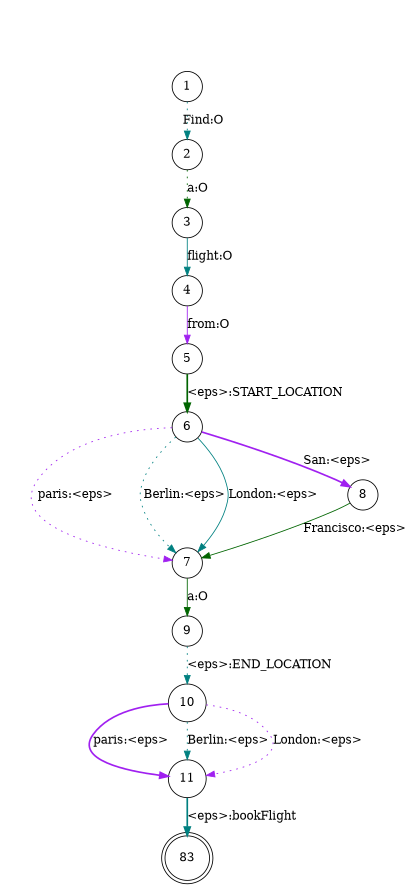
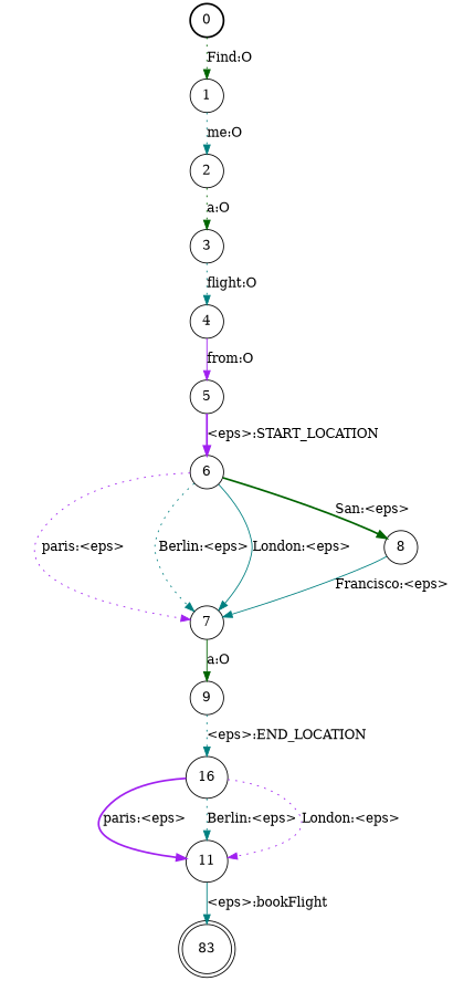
  digraph {
    nodesep=0.25
    rankdir=TB
    ranksep=0.4
    node [fontsize=14 shape=circle style=solid]
    edge [color=teal fontsize=14 style=dotted]
+   n1 [label=0 style=bold]
    n2 [label=1]
    n3 [label=2]
    n4 [label=3]
    n5 [label=4]
    n6 [label=5]
    n7 [label=6]
    n8 [label=7]
    n9 [label=8]
    n10 [label=9]
-   n11 [label=10]
+   n11 [label=16]
    n12 [label=11]
    n13 [label=83 shape=doublecircle]
-   n2 -> n3 [label="Find:O"]
+   n1 -> n2 [color=darkgreen label="Find:O"]
+   n2 -> n3 [label="me:O"]
    n3 -> n4 [color=darkgreen label="a:O"]
-   n4 -> n5 [label="flight:O" style=solid]
+   n4 -> n5 [label="flight:O"]
    n5 -> n6 [color=purple label="from:O" style=solid]
-   n6 -> n7 [color=darkgreen label="<eps>:START_LOCATION" style=bold]
+   n6 -> n7 [color=purple label="<eps>:START_LOCATION" style=bold]
    n7 -> n8 [color=purple label="paris:<eps>"]
    n7 -> n8 [label="Berlin:<eps>"]
    n7 -> n8 [label="London:<eps>" style=solid]
-   n7 -> n9 [color=purple label="San:<eps>" style=bold]
+   n7 -> n9 [color=darkgreen label="San:<eps>" style=bold]
    n8 -> n10 [color=darkgreen label="a:O" style=solid]
-   n9 -> n8 [color=darkgreen label="Francisco:<eps>" style=solid]
+   n9 -> n8 [label="Francisco:<eps>" style=solid]
    n10 -> n11 [label="<eps>:END_LOCATION"]
    n11 -> n12 [color=purple label="paris:<eps>" style=bold]
    n11 -> n12 [label="Berlin:<eps>"]
    n11 -> n12 [color=purple label="London:<eps>"]
-   n12 -> n13 [label="<eps>:bookFlight" style=bold]
+   n12 -> n13 [label="<eps>:bookFlight" style=solid]
  }
